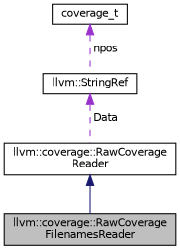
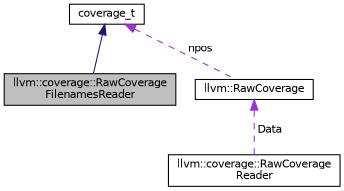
  digraph {
    node [color=black fontname=Helvetica fontsize=10 shape=box]
    edge [color=darkorchid3 dir=back fontname=Helvetica fontsize=10 labelfontname=Helvetica labelfontsize=10 style=dashed]
    n1 [fillcolor=grey75 fontcolor=black height=0.2 label="llvm::coverage::RawCoverage\lFilenamesReader" style=filled width=0.4]
    n2 [height=0.2 label="llvm::coverage::RawCoverage\lReader" width=0.4]
-   n3 [height=0.2 label="llvm::StringRef" width=0.4]
+   n3 [height=0.2 label="llvm::RawCoverage" width=0.4]
    n4 [height=0.2 label=coverage_t width=0.4]
-   n2 -> n1 [color=midnightblue style=solid]
+   n4 -> n1 [color=midnightblue style=solid]
    n3 -> n2 [label=" Data"]
    n4 -> n3 [label=" npos"]
  }
